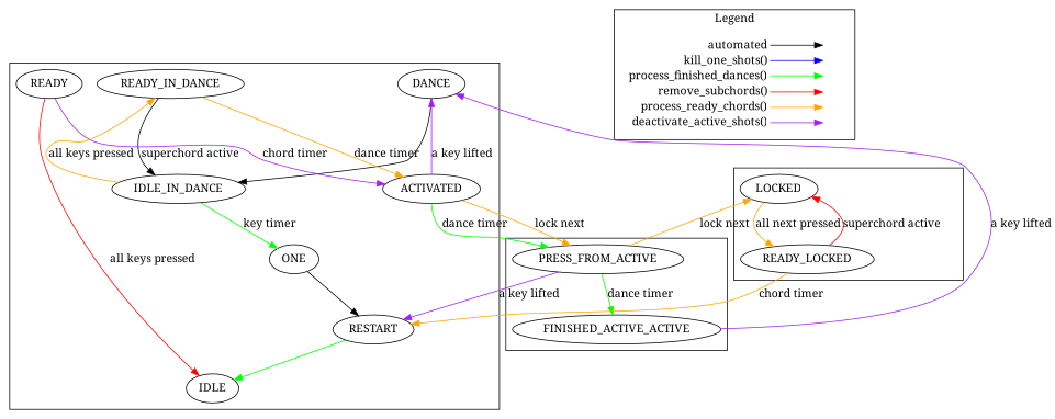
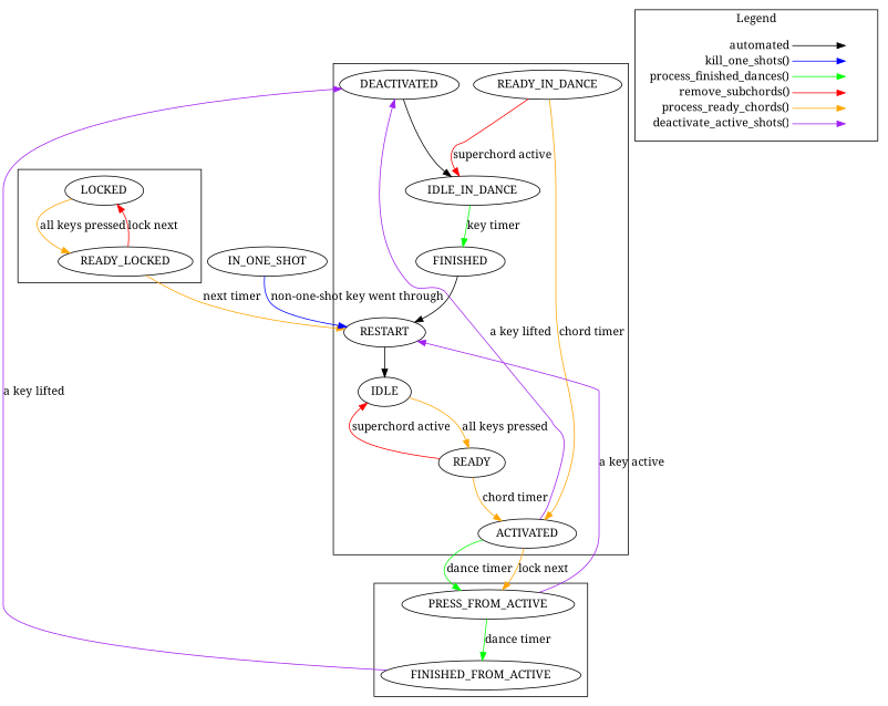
  digraph {
    fontname="Noto Serif"
    node [fontname="Noto Serif"]
    edge [fontname="Noto Serif" color=orange]
-   DEACTIVATED [label=DANCE]
+   DEACTIVATED
    READY_IN_DANCE
    IDLE
    READY
    ACTIVATED
    IDLE_IN_DANCE
-   FINISHED [label=ONE]
+   FINISHED
    RESTART
    PRESS_FROM_ACTIVE
-   FINISHED_FROM_ACTIVE [label=FINISHED_ACTIVE_ACTIVE]
+   FINISHED_FROM_ACTIVE
    LOCKED
    READY_LOCKED
    n13 [label=<<table border="0" cellpadding="2" cellspacing="0" cellborder="0"> 			<tr><td align="right" port="i1">automated</td></tr> 			<tr><td align="right" port="i2">kill_one_shots()</td></tr> 			<tr><td align="right" port="i3">process_finished_dances()</td></tr> 			<tr><td align="right" port="i4">remove_subchords()</td></tr> 			<tr><td align="right" port="i5">process_ready_chords()</td></tr> 			<tr><td align="right" port="i6">deactivate_active_shots()</td></tr> 			</table>> shape=plaintext]
    n14 [label=<<table border="0" cellpadding="2" cellspacing="0" cellborder="0"> 			<tr><td port="i1">&nbsp;</td></tr> 			<tr><td port="i2">&nbsp;</td></tr> 			<tr><td port="i3">&nbsp;</td></tr> 			<tr><td port="i4">&nbsp;</td></tr> 			<tr><td port="i5">&nbsp;</td></tr> 			<tr><td port="i6">&nbsp;</td></tr> 			</table>> shape=plaintext]
+   IN_ONE_SHOT
    subgraph cluster_1 {
      IDLE
      READY
      ACTIVATED
      IDLE_IN_DANCE
      FINISHED
      RESTART
      subgraph sub_2 {
        rank=same
        DEACTIVATED
        READY_IN_DANCE
      }
    }
    subgraph cluster_3 {
      PRESS_FROM_ACTIVE
      FINISHED_FROM_ACTIVE
    }
    subgraph cluster_4 {
      LOCKED
      READY_LOCKED
    }
    subgraph cluster_5 {
      label=Legend
      subgraph sub_6 {
        label=Legend
        rank=same
        n13
        n14
      }
    }
    DEACTIVATED -> IDLE_IN_DANCE [color=""]
-   READY_IN_DANCE -> ACTIVATED [label="dance timer"]
-   READY_IN_DANCE -> IDLE_IN_DANCE [color=black label="superchord active"]
-   READY -> IDLE [color=red label="all keys pressed"]
-   READY -> ACTIVATED [color=purple label="chord timer"]
+   READY_IN_DANCE -> ACTIVATED [label="chord timer"]
+   READY_IN_DANCE -> IDLE_IN_DANCE [color=red label="superchord active"]
+   IDLE -> READY [label="all keys pressed"]
+   READY -> IDLE [color=red label="superchord active"]
+   READY -> ACTIVATED [label="chord timer"]
    ACTIVATED -> DEACTIVATED [color=purple label="a key lifted"]
    ACTIVATED -> PRESS_FROM_ACTIVE [color=green label="dance timer"]
    ACTIVATED -> PRESS_FROM_ACTIVE [label="lock next"]
-   IDLE_IN_DANCE -> READY_IN_DANCE [label="all keys pressed"]
    IDLE_IN_DANCE -> FINISHED [color=green label="key timer"]
    FINISHED -> RESTART [color=""]
-   RESTART -> IDLE [color=green]
-   PRESS_FROM_ACTIVE -> RESTART [color=purple label="a key lifted"]
+   RESTART -> IDLE [color=""]
+   PRESS_FROM_ACTIVE -> RESTART [color=purple label="a key active"]
    PRESS_FROM_ACTIVE -> FINISHED_FROM_ACTIVE [color=green label="dance timer"]
-   PRESS_FROM_ACTIVE -> LOCKED [label="lock next"]
    FINISHED_FROM_ACTIVE -> DEACTIVATED [color=purple label="a key lifted"]
-   LOCKED -> READY_LOCKED [label="all next pressed"]
-   READY_LOCKED -> RESTART [label="chord timer"]
-   READY_LOCKED -> LOCKED [color=red label="superchord active"]
+   LOCKED -> READY_LOCKED [label="all keys pressed"]
+   READY_LOCKED -> RESTART [label="next timer"]
+   READY_LOCKED -> LOCKED [color=red label="lock next"]
    n13 -> n14 [headport="i1:w" tailport="i1:e" color=""]
    n13 -> n14 [color=blue headport="i2:w" tailport="i2:e"]
    n13 -> n14 [color=green headport="i3:w" tailport="i3:e"]
    n13 -> n14 [color=red headport="i4:w" tailport="i4:e"]
    n13 -> n14 [headport="i5:w" tailport="i5:e"]
    n13 -> n14 [color=purple headport="i6:w" tailport="i6:e"]
+   IN_ONE_SHOT -> RESTART [color=blue label="non-one-shot key went through"]
  }
